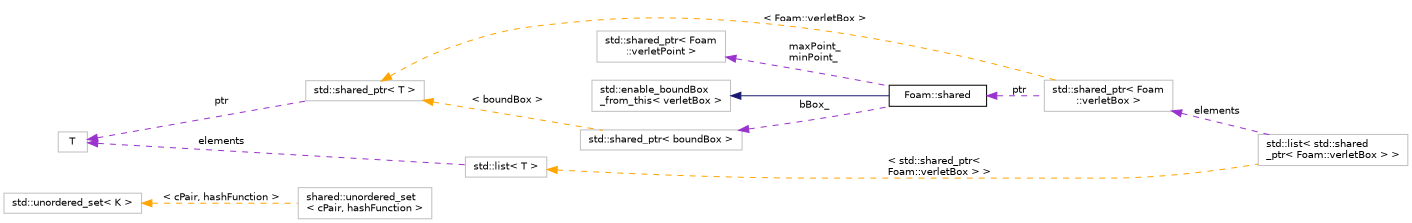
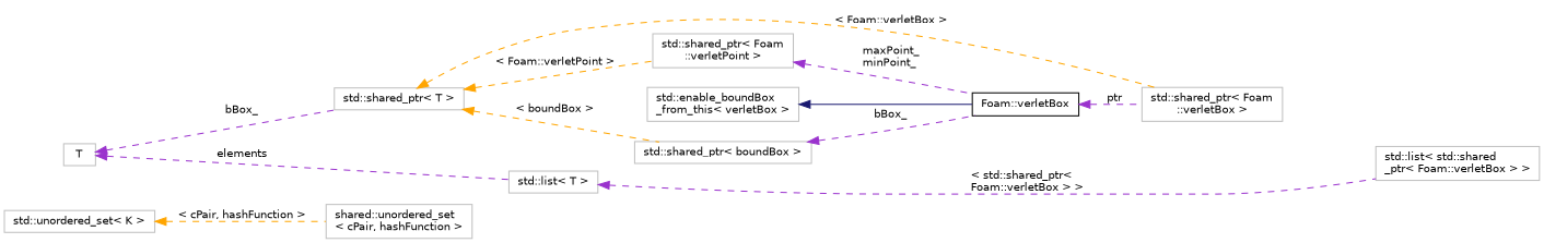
  digraph {
    rankdir=LR
    node [color=grey75 fillcolor=white fontname=Helvetica fontsize=10 shape=record style=filled]
    edge [color=darkorchid3 dir=back fontname=Helvetica fontsize=10 labelfontname=Helvetica labelfontsize=10 style=dashed]
    n1 [height=0.2 label="shared::unordered_set\l\< cPair, hashFunction \>" width=0.4]
    n2 [height=0.2 label="std::unordered_set\< K \>" width=0.4]
    n3 [height=0.2 label="std::list\< std::shared\l_ptr\< Foam::verletBox \> \>" width=0.4]
    n4 [height=0.2 label="std::shared_ptr\< Foam\l::verletBox \>" width=0.4]
-   n5 [color=black height=0.2 label="Foam::shared" width=0.4]
+   n5 [color=black height=0.2 label="Foam::verletBox" width=0.4]
    n6 [height=0.2 label="std::enable_boundBox\l_from_this\< verletBox \>" width=0.4]
    n7 [height=0.2 label="std::shared_ptr\< Foam\l::verletPoint \>" width=0.4]
    n8 [height=0.2 label="std::shared_ptr\< T \>" width=0.4]
    n9 [height=0.2 label="std::shared_ptr\< boundBox \>" width=0.4]
    n10 [height=0.2 label=T width=0.4]
    n11 [height=0.2 label="std::list\< T \>" width=0.4]
    n2 -> n1 [color=orange label=" \< cPair, hashFunction \>"]
-   n4 -> n3 [label=" elements"]
    n5 -> n4 [label=" ptr"]
    n6 -> n5 [color=midnightblue style=solid]
    n7 -> n5 [label=" maxPoint_\nminPoint_"]
    n8 -> n4 [color=orange label=" \< Foam::verletBox \>"]
+   n8 -> n7 [color=orange label=" \< Foam::verletPoint \>"]
    n8 -> n9 [color=orange label=" \< boundBox \>"]
    n9 -> n5 [label=" bBox_"]
-   n10 -> n8 [label=" ptr"]
+   n10 -> n8 [label=" bBox_"]
    n10 -> n11 [label=" elements"]
-   n11 -> n3 [color=orange label=" \< std::shared_ptr\<\l Foam::verletBox \> \>"]
+   n11 -> n3 [label=" \< std::shared_ptr\<\l Foam::verletBox \> \>"]
  }
